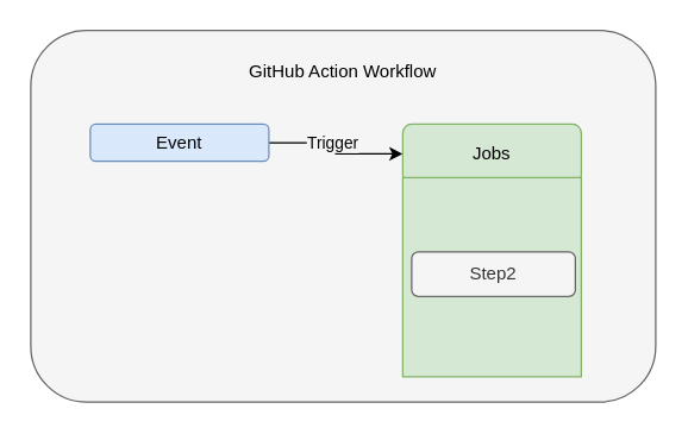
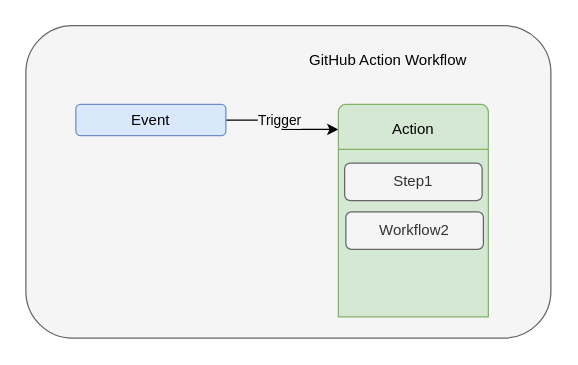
  <mxCell id="0" />
  <mxCell id="1" parent="0" />
  <mxCell id="2" value="" style="rounded=1;whiteSpace=wrap;html=1;strokeColor=#666666;fillColor=#f5f5f5;fontColor=#333333;" vertex="1" parent="1"><mxGeometry x="20" y="20" width="420" height="250" as="geometry" /></mxCell>
  <mxCell id="3" style="edgeStyle=orthogonalEdgeStyle;rounded=0;orthogonalLoop=1;jettySize=auto;html=1;exitX=1;exitY=0.5;exitDx=0;exitDy=0;entryX=0;entryY=0.5;entryDx=0;entryDy=0;" edge="1" parent="1" source="5" target="6"><mxGeometry relative="1" as="geometry"><mxPoint x="270" y="113" as="targetPoint" /></mxGeometry></mxCell>
  <mxCell id="4" value="Trigger" style="edgeLabel;html=1;align=center;verticalAlign=middle;resizable=0;points=[];labelBackgroundColor=#F5F5F5;" vertex="1" connectable="0" parent="3"><mxGeometry x="-0.133" relative="1" as="geometry"><mxPoint as="offset" /></mxGeometry></mxCell>
  <mxCell id="5" value="Event" style="rounded=1;whiteSpace=wrap;html=1;fillColor=#dae8fc;strokeColor=#6c8ebf;" vertex="1" parent="1"><mxGeometry x="60" y="83" width="120" height="25" as="geometry" /></mxCell>
- <mxCell id="6" value="Jobs" style="rounded=1;whiteSpace=wrap;html=1;fillColor=#d5e8d4;strokeColor=#82b366;" vertex="1" parent="1"><mxGeometry x="270" y="83" width="120" height="40" as="geometry" /></mxCell>
+ <mxCell id="6" value="Action" style="rounded=1;whiteSpace=wrap;html=1;fillColor=#d5e8d4;strokeColor=#82b366;" vertex="1" parent="1"><mxGeometry x="270" y="83" width="120" height="40" as="geometry" /></mxCell>
  <mxCell id="7" value="" style="rounded=0;whiteSpace=wrap;html=1;fillColor=#d5e8d4;strokeColor=#82b366;" vertex="1" parent="1"><mxGeometry x="270" y="119" width="120" height="134" as="geometry" /></mxCell>
- <mxCell id="9" value="Step2" style="rounded=1;whiteSpace=wrap;html=1;strokeColor=#666666;fillColor=#f5f5f5;fontColor=#333333;" vertex="1" parent="1"><mxGeometry x="276" y="169" width="110" height="30" as="geometry" /></mxCell>
- <mxCell id="10" value="GitHub Action Workflow" style="text;html=1;strokeColor=none;fillColor=none;align=center;verticalAlign=middle;whiteSpace=wrap;rounded=0;" vertex="1" parent="1"><mxGeometry x="155" y="33" width="150" height="30" as="geometry" /></mxCell>
+ <mxCell id="8" value="Step1" style="rounded=1;whiteSpace=wrap;html=1;strokeColor=#666666;fillColor=#f5f5f5;fontColor=#333333;" vertex="1" parent="1"><mxGeometry x="275" y="130" width="110" height="30" as="geometry" /></mxCell>
+ <mxCell id="9" value="Workflow2" style="rounded=1;whiteSpace=wrap;html=1;strokeColor=#666666;fillColor=#f5f5f5;fontColor=#333333;" vertex="1" parent="1"><mxGeometry x="276" y="169" width="110" height="30" as="geometry" /></mxCell>
+ <mxCell id="10" value="GitHub Action Workflow" style="text;html=1;strokeColor=none;fillColor=none;align=center;verticalAlign=middle;whiteSpace=wrap;rounded=0;" vertex="1" parent="1"><mxGeometry x="235" y="33" width="150" height="30" as="geometry" /></mxCell>
